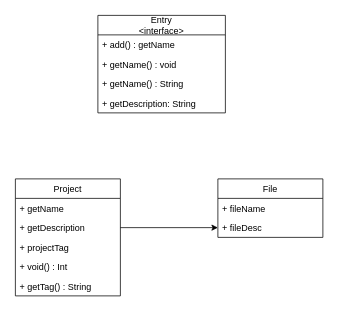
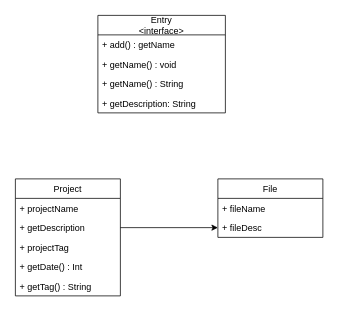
  <mxCell id="0" />
  <mxCell id="1" parent="0" />
  <mxCell id="2" value="Entry&#10;&lt;interface&gt;" style="swimlane;fontStyle=0;childLayout=stackLayout;horizontal=1;startSize=26;fillColor=none;horizontalStack=0;resizeParent=1;resizeParentMax=0;resizeLast=0;collapsible=1;marginBottom=0;" vertex="1" parent="1"><mxGeometry x="130" y="20" width="170" height="130" as="geometry"><mxRectangle x="30" y="50" width="120" height="26" as="alternateBounds" /></mxGeometry></mxCell>
  <mxCell id="3" value="+ add() : getName" style="text;strokeColor=none;fillColor=none;align=left;verticalAlign=top;spacingLeft=4;spacingRight=4;overflow=hidden;rotatable=0;points=[[0,0.5],[1,0.5]];portConstraint=eastwest;" vertex="1" parent="2"><mxGeometry y="26" width="170" height="26" as="geometry" /></mxCell>
  <mxCell id="4" value="+ getName() : void" style="text;strokeColor=none;fillColor=none;align=left;verticalAlign=top;spacingLeft=4;spacingRight=4;overflow=hidden;rotatable=0;points=[[0,0.5],[1,0.5]];portConstraint=eastwest;" vertex="1" parent="2"><mxGeometry y="52" width="170" height="26" as="geometry" /></mxCell>
  <mxCell id="5" value="+ getName() : String" style="text;strokeColor=none;fillColor=none;align=left;verticalAlign=top;spacingLeft=4;spacingRight=4;overflow=hidden;rotatable=0;points=[[0,0.5],[1,0.5]];portConstraint=eastwest;" vertex="1" parent="2"><mxGeometry y="78" width="170" height="26" as="geometry" /></mxCell>
  <mxCell id="6" value="+ getDescription: String" style="text;strokeColor=none;fillColor=none;align=left;verticalAlign=top;spacingLeft=4;spacingRight=4;overflow=hidden;rotatable=0;points=[[0,0.5],[1,0.5]];portConstraint=eastwest;" vertex="1" parent="2"><mxGeometry y="104" width="170" height="26" as="geometry" /></mxCell>
  <mxCell id="7" value="File" style="swimlane;fontStyle=0;childLayout=stackLayout;horizontal=1;startSize=26;fillColor=none;horizontalStack=0;resizeParent=1;resizeParentMax=0;resizeLast=0;collapsible=1;marginBottom=0;" vertex="1" parent="1"><mxGeometry x="290" y="238" width="140" height="78" as="geometry" /></mxCell>
  <mxCell id="8" value="+ fileName" style="text;strokeColor=none;fillColor=none;align=left;verticalAlign=top;spacingLeft=4;spacingRight=4;overflow=hidden;rotatable=0;points=[[0,0.5],[1,0.5]];portConstraint=eastwest;" vertex="1" parent="7"><mxGeometry y="26" width="140" height="26" as="geometry" /></mxCell>
  <mxCell id="9" value="+ fileDesc" style="text;strokeColor=none;fillColor=none;align=left;verticalAlign=top;spacingLeft=4;spacingRight=4;overflow=hidden;rotatable=0;points=[[0,0.5],[1,0.5]];portConstraint=eastwest;" vertex="1" parent="7"><mxGeometry y="52" width="140" height="26" as="geometry" /></mxCell>
  <mxCell id="10" value="Project" style="swimlane;fontStyle=0;childLayout=stackLayout;horizontal=1;startSize=26;fillColor=none;horizontalStack=0;resizeParent=1;resizeParentMax=0;resizeLast=0;collapsible=1;marginBottom=0;" vertex="1" parent="1"><mxGeometry x="20" y="238" width="140" height="156" as="geometry" /></mxCell>
- <mxCell id="11" value="+ getName" style="text;strokeColor=none;fillColor=none;align=left;verticalAlign=top;spacingLeft=4;spacingRight=4;overflow=hidden;rotatable=0;points=[[0,0.5],[1,0.5]];portConstraint=eastwest;" vertex="1" parent="10"><mxGeometry y="26" width="140" height="26" as="geometry" /></mxCell>
+ <mxCell id="11" value="+ projectName" style="text;strokeColor=none;fillColor=none;align=left;verticalAlign=top;spacingLeft=4;spacingRight=4;overflow=hidden;rotatable=0;points=[[0,0.5],[1,0.5]];portConstraint=eastwest;" vertex="1" parent="10"><mxGeometry y="26" width="140" height="26" as="geometry" /></mxCell>
  <mxCell id="12" value="+ getDescription" style="text;strokeColor=none;fillColor=none;align=left;verticalAlign=top;spacingLeft=4;spacingRight=4;overflow=hidden;rotatable=0;points=[[0,0.5],[1,0.5]];portConstraint=eastwest;" vertex="1" parent="10"><mxGeometry y="52" width="140" height="26" as="geometry" /></mxCell>
  <mxCell id="13" value="+ projectTag" style="text;strokeColor=none;fillColor=none;align=left;verticalAlign=top;spacingLeft=4;spacingRight=4;overflow=hidden;rotatable=0;points=[[0,0.5],[1,0.5]];portConstraint=eastwest;" vertex="1" parent="10"><mxGeometry y="78" width="140" height="26" as="geometry" /></mxCell>
- <mxCell id="14" value="+ void() : Int" style="text;strokeColor=none;fillColor=none;align=left;verticalAlign=top;spacingLeft=4;spacingRight=4;overflow=hidden;rotatable=0;points=[[0,0.5],[1,0.5]];portConstraint=eastwest;" vertex="1" parent="10"><mxGeometry y="104" width="140" height="26" as="geometry" /></mxCell>
+ <mxCell id="14" value="+ getDate() : Int" style="text;strokeColor=none;fillColor=none;align=left;verticalAlign=top;spacingLeft=4;spacingRight=4;overflow=hidden;rotatable=0;points=[[0,0.5],[1,0.5]];portConstraint=eastwest;" vertex="1" parent="10"><mxGeometry y="104" width="140" height="26" as="geometry" /></mxCell>
  <mxCell id="15" value="+ getTag() : String" style="text;strokeColor=none;fillColor=none;align=left;verticalAlign=top;spacingLeft=4;spacingRight=4;overflow=hidden;rotatable=0;points=[[0,0.5],[1,0.5]];portConstraint=eastwest;" vertex="1" parent="10"><mxGeometry y="130" width="140" height="26" as="geometry" /></mxCell>
  <mxCell id="16" style="edgeStyle=orthogonalEdgeStyle;rounded=0;orthogonalLoop=1;jettySize=auto;html=1;entryX=0;entryY=0.5;entryDx=0;entryDy=0;" edge="1" parent="1" target="9"><mxGeometry relative="1" as="geometry"><mxPoint x="160" y="303" as="sourcePoint" /><Array as="points"><mxPoint x="160" y="303" /></Array></mxGeometry></mxCell>
